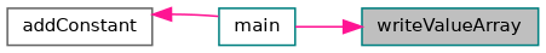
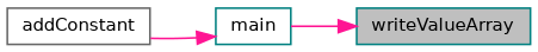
  digraph {
    rankdir=RL
    node [color=teal fillcolor=white fontname=Helvetica fontsize=10 shape=record style=filled]
    edge [color=deeppink dir=back fontname=Helvetica fontsize=10 labelfontname=Helvetica labelfontsize=10 style=solid]
    n1 [fillcolor=grey75 fontcolor=black height=0.2 label=writeValueArray width=0.4]
    n2 [height=0.2 label=main width=0.4]
    n3 [color=gray40 height=0.2 label=addConstant width=0.4]
    n1 -> n2
-   n3 -> n2
+   n2 -> n3
  }
